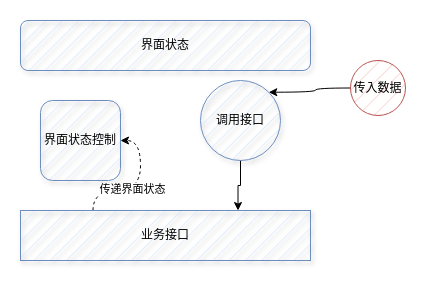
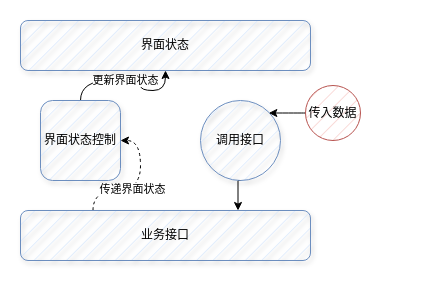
  <mxCell id="0" />
  <mxCell id="1" parent="0" />
+ <mxCell id="2" style="edgeStyle=orthogonalEdgeStyle;orthogonalLoop=1;jettySize=auto;html=1;exitX=0.5;exitY=0;exitDx=0;exitDy=0;entryX=0.5;entryY=1;entryDx=0;entryDy=0;curved=1;" edge="1" parent="1" source="4" target="5"><mxGeometry relative="1" as="geometry" /></mxCell>
+ <mxCell id="3" value="更新界面状态" style="edgeLabel;html=1;align=center;verticalAlign=middle;resizable=0;points=[];" vertex="1" connectable="0" parent="2"><mxGeometry x="-0.058" y="1" relative="1" as="geometry"><mxPoint as="offset" /></mxGeometry></mxCell>
  <mxCell id="4" value="界面状态控制" style="whiteSpace=wrap;html=1;aspect=fixed;fillStyle=hatch;fillColor=#dae8fc;strokeColor=#6c8ebf;shadow=1;gradientColor=none;rounded=1;" vertex="1" parent="1"><mxGeometry x="40" y="100" width="80" height="80" as="geometry" /></mxCell>
  <mxCell id="5" value="界面状态" style="rounded=1;whiteSpace=wrap;html=1;fillStyle=hatch;fillColor=#dae8fc;strokeColor=#6c8ebf;shadow=1;" vertex="1" parent="1"><mxGeometry x="20" y="20" width="290" height="50" as="geometry" /></mxCell>
  <mxCell id="6" style="edgeStyle=orthogonalEdgeStyle;orthogonalLoop=1;jettySize=auto;html=1;exitX=0.25;exitY=0;exitDx=0;exitDy=0;entryX=1;entryY=0.5;entryDx=0;entryDy=0;curved=1;dashed=1;" edge="1" parent="1" source="8" target="4"><mxGeometry relative="1" as="geometry" /></mxCell>
  <mxCell id="7" value="传递界面状态" style="edgeLabel;html=1;align=center;verticalAlign=middle;resizable=0;points=[];" vertex="1" connectable="0" parent="6"><mxGeometry x="-0.14" y="2" relative="1" as="geometry"><mxPoint as="offset" /></mxGeometry></mxCell>
- <mxCell id="8" value="业务接口" style="whiteSpace=wrap;html=1;fillStyle=hatch;fillColor=#dae8fc;strokeColor=#6c8ebf;shadow=1;rounded=0;" vertex="1" parent="1"><mxGeometry x="20" y="210" width="290" height="50" as="geometry" /></mxCell>
+ <mxCell id="8" value="业务接口" style="rounded=1;whiteSpace=wrap;html=1;fillStyle=hatch;fillColor=#dae8fc;strokeColor=#6c8ebf;shadow=1;" vertex="1" parent="1"><mxGeometry x="20" y="210" width="290" height="50" as="geometry" /></mxCell>
  <mxCell id="9" style="edgeStyle=orthogonalEdgeStyle;rounded=0;orthogonalLoop=1;jettySize=auto;html=1;exitX=0.5;exitY=1;exitDx=0;exitDy=0;entryX=0.75;entryY=0;entryDx=0;entryDy=0;" edge="1" parent="1" source="10" target="8"><mxGeometry relative="1" as="geometry" /></mxCell>
- <mxCell id="10" value="调用接口" style="ellipse;whiteSpace=wrap;html=1;aspect=fixed;fillStyle=hatch;fillColor=#dae8fc;strokeColor=#6c8ebf;shadow=1;gradientColor=none;" vertex="1" parent="1"><mxGeometry x="200" y="80" width="80" height="80" as="geometry" /></mxCell>
+ <mxCell id="10" value="调用接口" style="ellipse;whiteSpace=wrap;html=1;aspect=fixed;fillStyle=hatch;fillColor=#dae8fc;strokeColor=#6c8ebf;shadow=1;gradientColor=none;" vertex="1" parent="1"><mxGeometry x="200" y="100" width="80" height="80" as="geometry" /></mxCell>
  <mxCell id="11" style="edgeStyle=orthogonalEdgeStyle;orthogonalLoop=1;jettySize=auto;html=1;exitX=0;exitY=0.5;exitDx=0;exitDy=0;entryX=1;entryY=0;entryDx=0;entryDy=0;curved=1;" edge="1" parent="1" source="12" target="10"><mxGeometry relative="1" as="geometry" /></mxCell>
- <mxCell id="12" value="传入数据" style="ellipse;whiteSpace=wrap;html=1;aspect=fixed;fillColor=#f8cecc;strokeColor=#b85450;fillStyle=hatch;" vertex="1" parent="1"><mxGeometry x="350" y="60" width="55" height="55" as="geometry" /></mxCell>
+ <mxCell id="12" value="传入数据" style="ellipse;whiteSpace=wrap;html=1;aspect=fixed;fillColor=#f8cecc;strokeColor=#b85450;fillStyle=hatch;" vertex="1" parent="1"><mxGeometry x="305" y="85" width="55" height="55" as="geometry" /></mxCell>
